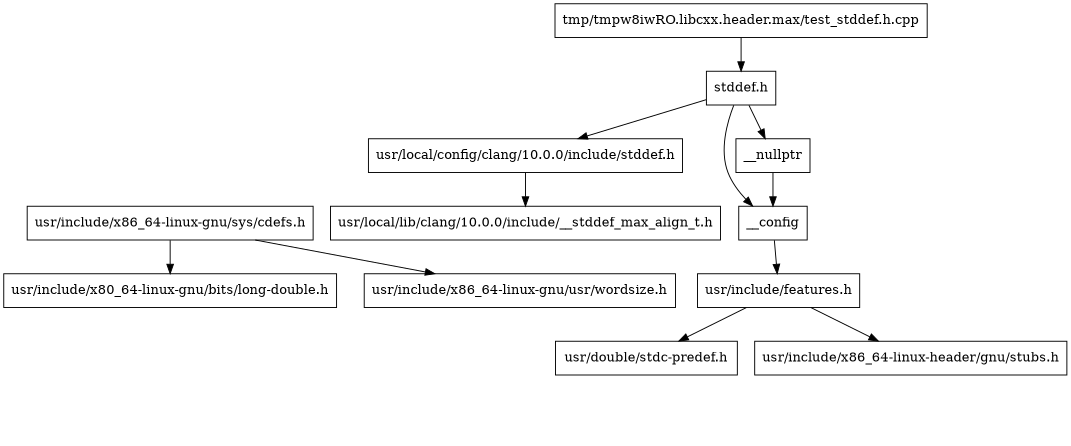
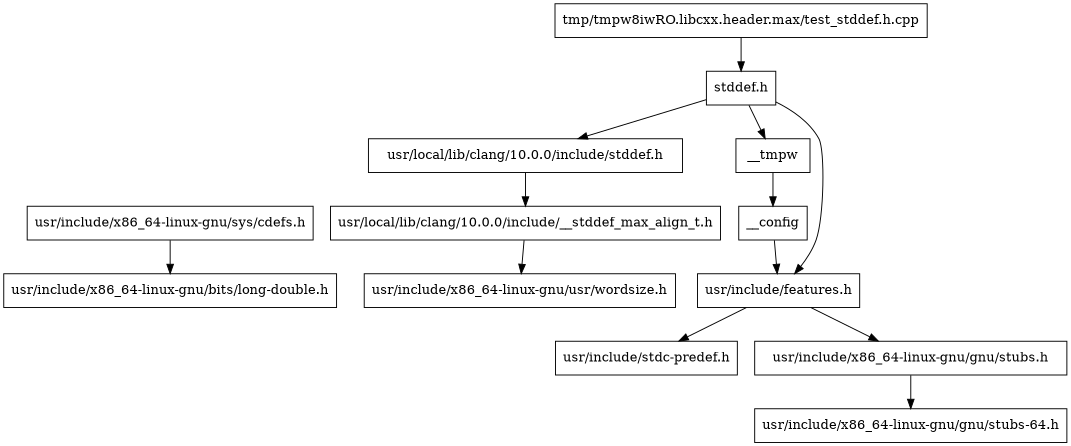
  digraph {
    node [shape=box]
    n1 [label="stddef.h"]
    n2 [label=__config]
-   n3 [label="usr/local/config/clang/10.0.0/include/stddef.h"]
-   n4 [label=__nullptr]
+   n3 [label="usr/local/lib/clang/10.0.0/include/stddef.h"]
+   n4 [label=__tmpw]
    n5 [label="usr/include/features.h"]
    n6 [label="usr/local/lib/clang/10.0.0/include/__stddef_max_align_t.h"]
    n7 [label="tmp/tmpw8iwRO.libcxx.header.max/test_stddef.h.cpp"]
-   n8 [label="usr/double/stdc-predef.h"]
-   n9 [label="usr/include/x86_64-linux-header/gnu/stubs.h"]
+   n8 [label="usr/include/stdc-predef.h"]
+   n9 [label="usr/include/x86_64-linux-gnu/gnu/stubs.h"]
    n10 [label="usr/include/x86_64-linux-gnu/sys/cdefs.h"]
    n11 [label="usr/include/x86_64-linux-gnu/usr/wordsize.h"]
-   n12 [label="usr/include/x80_64-linux-gnu/bits/long-double.h"]
-   n1 -> n2
+   n12 [label="usr/include/x86_64-linux-gnu/bits/long-double.h"]
+   n13 [label="usr/include/x86_64-linux-gnu/gnu/stubs-64.h"]
+   n1 -> n5
    n1 -> n3
    n1 -> n4
    n2 -> n5
    n3 -> n6
    n4 -> n2
    n5 -> n8
    n5 -> n9
    n7 -> n1
-   n10 -> n11
+   n9 -> n13
+   n6 -> n11
    n10 -> n12
  }
